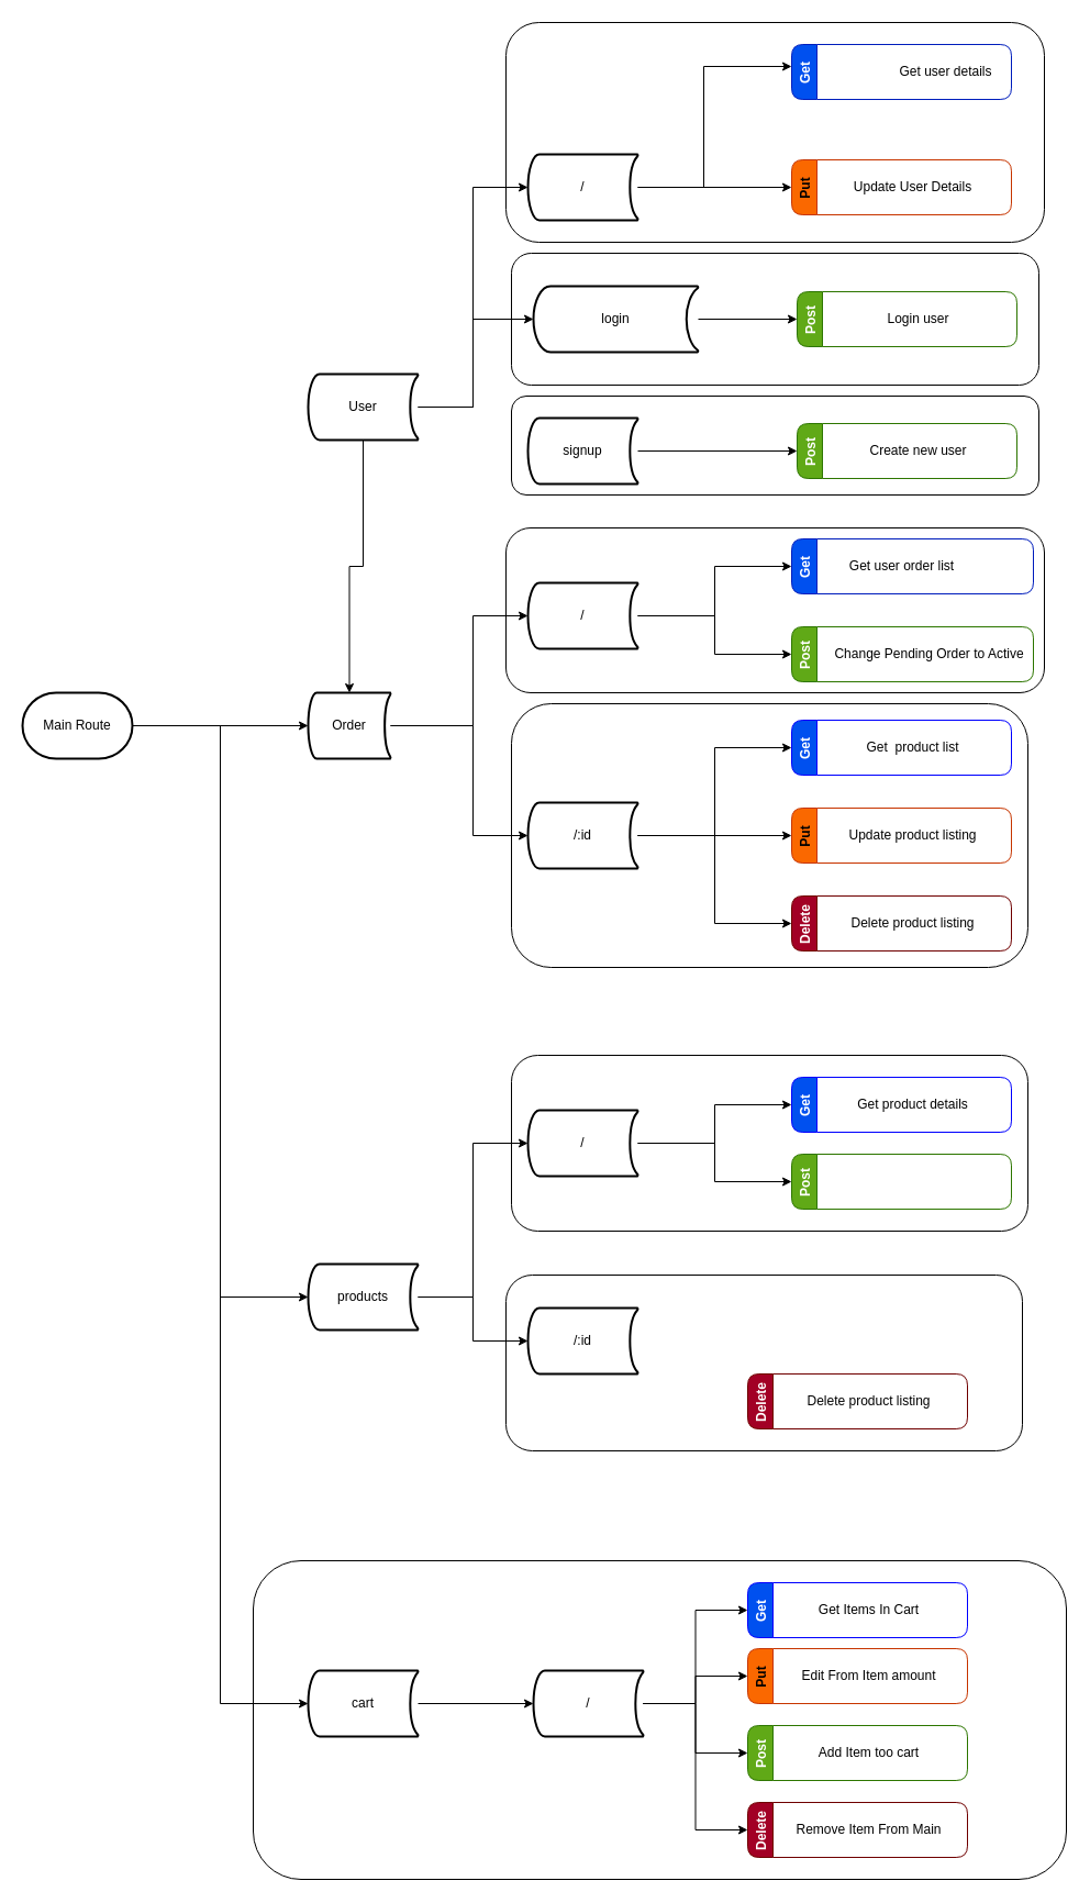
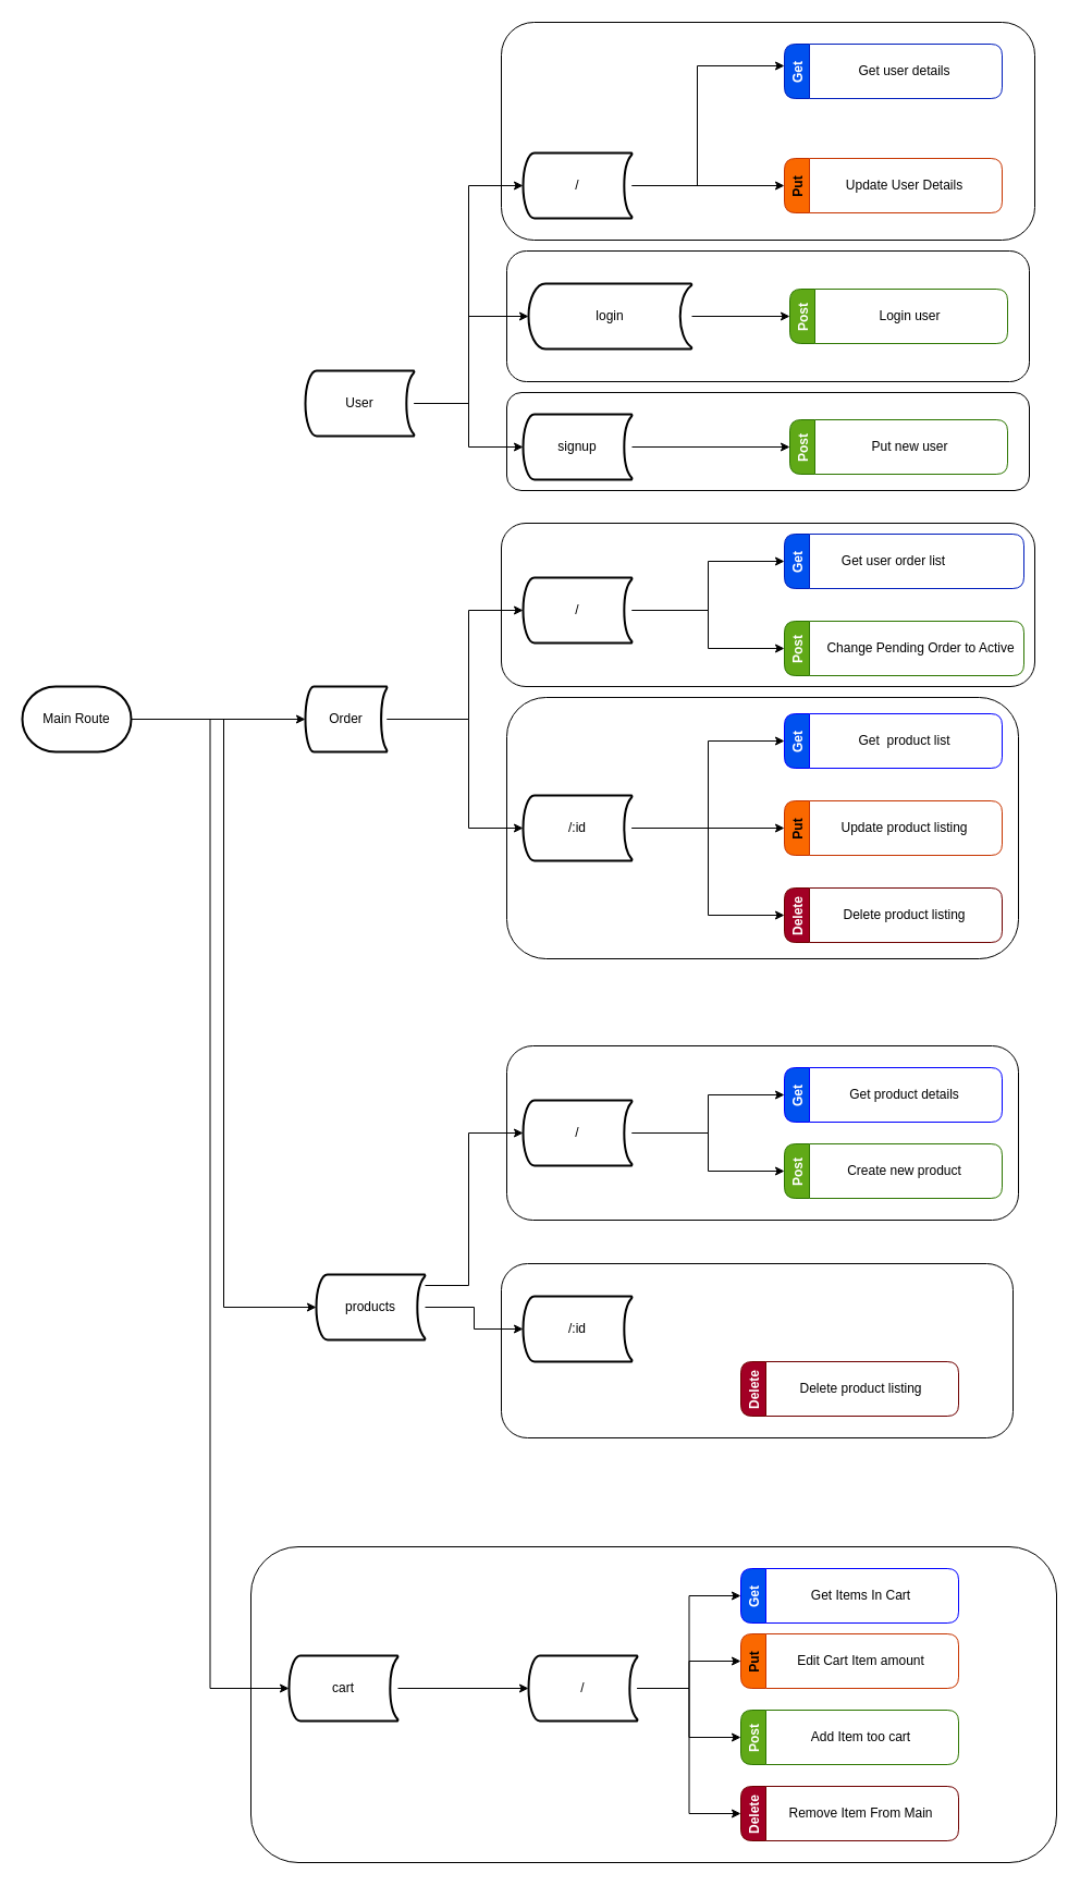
  <mxCell id="0" />
  <mxCell id="1" parent="0" />
  <mxCell id="2" value="" style="rounded=1;whiteSpace=wrap;html=1;" vertex="1" parent="1"><mxGeometry x="230" y="1420" width="740" height="290" as="geometry" /></mxCell>
  <mxCell id="3" value="" style="rounded=1;whiteSpace=wrap;html=1;" vertex="1" parent="1"><mxGeometry x="460" y="1160" width="470" height="160" as="geometry" /></mxCell>
  <mxCell id="4" value="" style="rounded=1;whiteSpace=wrap;html=1;" vertex="1" parent="1"><mxGeometry x="465" y="960" width="470" height="160" as="geometry" /></mxCell>
  <mxCell id="5" value="" style="rounded=1;whiteSpace=wrap;html=1;" vertex="1" parent="1"><mxGeometry x="465" y="360" width="480" height="90" as="geometry" /></mxCell>
  <mxCell id="6" value="" style="rounded=1;whiteSpace=wrap;html=1;" vertex="1" parent="1"><mxGeometry x="465" y="230" width="480" height="120" as="geometry" /></mxCell>
  <mxCell id="7" value="" style="rounded=1;whiteSpace=wrap;html=1;" vertex="1" parent="1"><mxGeometry x="460" y="20" width="490" height="200" as="geometry" /></mxCell>
  <mxCell id="8" value="" style="rounded=1;whiteSpace=wrap;html=1;" vertex="1" parent="1"><mxGeometry x="465" y="640" width="470" height="240" as="geometry" /></mxCell>
  <mxCell id="9" value="" style="rounded=1;whiteSpace=wrap;html=1;" vertex="1" parent="1"><mxGeometry x="460" y="480" width="490" height="150" as="geometry" /></mxCell>
  <mxCell id="10" style="edgeStyle=orthogonalEdgeStyle;rounded=0;orthogonalLoop=1;jettySize=auto;html=1;entryX=0;entryY=0.5;entryDx=0;entryDy=0;entryPerimeter=0;" edge="1" parent="1" source="13" target="20"><mxGeometry relative="1" as="geometry"><Array as="points"><mxPoint x="280" y="660" /></Array></mxGeometry></mxCell>
  <mxCell id="11" style="edgeStyle=orthogonalEdgeStyle;rounded=0;orthogonalLoop=1;jettySize=auto;html=1;entryX=0;entryY=0.5;entryDx=0;entryDy=0;entryPerimeter=0;" edge="1" parent="1" source="13" target="23"><mxGeometry relative="1" as="geometry" /></mxCell>
  <mxCell id="12" style="edgeStyle=orthogonalEdgeStyle;rounded=0;orthogonalLoop=1;jettySize=auto;html=1;entryX=0;entryY=0.5;entryDx=0;entryDy=0;entryPerimeter=0;" edge="1" parent="1" source="13" target="67"><mxGeometry relative="1" as="geometry" /></mxCell>
  <mxCell id="13" value="Main Route" style="strokeWidth=2;html=1;shape=mxgraph.flowchart.terminator;whiteSpace=wrap;" vertex="1" parent="1"><mxGeometry x="20" y="630" width="100" height="60" as="geometry" /></mxCell>
  <mxCell id="14" value="" style="edgeStyle=orthogonalEdgeStyle;rounded=0;orthogonalLoop=1;jettySize=auto;html=1;" edge="1" parent="1" source="17" target="25"><mxGeometry relative="1" as="geometry"><Array as="points"><mxPoint x="430" y="370" /><mxPoint x="430" y="290" /></Array></mxGeometry></mxCell>
- <mxCell id="15" value="" style="edgeStyle=orthogonalEdgeStyle;rounded=0;orthogonalLoop=1;jettySize=auto;html=1;" edge="1" parent="1" source="17" target="20"><mxGeometry relative="1" as="geometry" /></mxCell>
+ <mxCell id="15" value="" style="edgeStyle=orthogonalEdgeStyle;rounded=0;orthogonalLoop=1;jettySize=auto;html=1;" edge="1" parent="1" source="17" target="27"><mxGeometry relative="1" as="geometry" /></mxCell>
  <mxCell id="16" value="" style="edgeStyle=orthogonalEdgeStyle;rounded=0;orthogonalLoop=1;jettySize=auto;html=1;" edge="1" parent="1" source="17" target="33"><mxGeometry relative="1" as="geometry"><Array as="points"><mxPoint x="430" y="370" /><mxPoint x="430" y="170" /></Array></mxGeometry></mxCell>
  <mxCell id="17" value="User" style="strokeWidth=2;html=1;shape=mxgraph.flowchart.stored_data;whiteSpace=wrap;" vertex="1" parent="1"><mxGeometry x="280" y="340" width="100" height="60" as="geometry" /></mxCell>
  <mxCell id="18" value="" style="edgeStyle=orthogonalEdgeStyle;rounded=0;orthogonalLoop=1;jettySize=auto;html=1;entryX=0;entryY=0.5;entryDx=0;entryDy=0;entryPerimeter=0;" edge="1" parent="1" source="20" target="44"><mxGeometry relative="1" as="geometry"><mxPoint x="490" y="560" as="targetPoint" /><Array as="points"><mxPoint x="430" y="660" /><mxPoint x="430" y="560" /></Array></mxGeometry></mxCell>
  <mxCell id="19" value="" style="edgeStyle=orthogonalEdgeStyle;rounded=0;orthogonalLoop=1;jettySize=auto;html=1;" edge="1" parent="1" source="20" target="48"><mxGeometry relative="1" as="geometry"><Array as="points"><mxPoint x="430" y="660" /><mxPoint x="430" y="760" /></Array></mxGeometry></mxCell>
  <mxCell id="20" value="Order" style="strokeWidth=2;html=1;shape=mxgraph.flowchart.stored_data;whiteSpace=wrap;" vertex="1" parent="1"><mxGeometry x="280" y="630" width="75" height="60" as="geometry" /></mxCell>
  <mxCell id="21" value="" style="edgeStyle=orthogonalEdgeStyle;rounded=0;orthogonalLoop=1;jettySize=auto;html=1;" edge="1" parent="1" source="23" target="30"><mxGeometry relative="1" as="geometry"><Array as="points"><mxPoint x="430" y="1180" /><mxPoint x="430" y="1040" /></Array></mxGeometry></mxCell>
  <mxCell id="22" value="" style="edgeStyle=orthogonalEdgeStyle;rounded=0;orthogonalLoop=1;jettySize=auto;html=1;" edge="1" parent="1" source="23" target="59"><mxGeometry relative="1" as="geometry" /></mxCell>
- <mxCell id="23" value="products" style="strokeWidth=2;html=1;shape=mxgraph.flowchart.stored_data;whiteSpace=wrap;" vertex="1" parent="1"><mxGeometry x="280" y="1150" width="100" height="60" as="geometry" /></mxCell>
+ <mxCell id="23" value="products" style="strokeWidth=2;html=1;shape=mxgraph.flowchart.stored_data;whiteSpace=wrap;" vertex="1" parent="1"><mxGeometry x="290" y="1170" width="100" height="60" as="geometry" /></mxCell>
  <mxCell id="24" style="edgeStyle=orthogonalEdgeStyle;rounded=0;orthogonalLoop=1;jettySize=auto;html=1;entryX=0;entryY=0.5;entryDx=0;entryDy=0;" edge="1" parent="1" source="25" target="36"><mxGeometry relative="1" as="geometry" /></mxCell>
  <mxCell id="25" value="login" style="strokeWidth=2;html=1;shape=mxgraph.flowchart.stored_data;whiteSpace=wrap;" vertex="1" parent="1"><mxGeometry x="485" y="260" width="150" height="60" as="geometry" /></mxCell>
  <mxCell id="26" style="edgeStyle=orthogonalEdgeStyle;rounded=0;orthogonalLoop=1;jettySize=auto;html=1;entryX=0;entryY=0.5;entryDx=0;entryDy=0;" edge="1" parent="1" source="27" target="40"><mxGeometry relative="1" as="geometry" /></mxCell>
  <mxCell id="27" value="signup" style="strokeWidth=2;html=1;shape=mxgraph.flowchart.stored_data;whiteSpace=wrap;" vertex="1" parent="1"><mxGeometry x="480" y="380" width="100" height="60" as="geometry" /></mxCell>
  <mxCell id="28" style="edgeStyle=orthogonalEdgeStyle;rounded=0;orthogonalLoop=1;jettySize=auto;html=1;entryX=0;entryY=0.5;entryDx=0;entryDy=0;" edge="1" parent="1" source="30" target="62"><mxGeometry relative="1" as="geometry" /></mxCell>
  <mxCell id="29" style="edgeStyle=orthogonalEdgeStyle;rounded=0;orthogonalLoop=1;jettySize=auto;html=1;" edge="1" parent="1" source="30" target="64"><mxGeometry relative="1" as="geometry" /></mxCell>
  <mxCell id="30" value="/" style="strokeWidth=2;html=1;shape=mxgraph.flowchart.stored_data;whiteSpace=wrap;" vertex="1" parent="1"><mxGeometry x="480" y="1010" width="100" height="60" as="geometry" /></mxCell>
  <mxCell id="31" style="edgeStyle=orthogonalEdgeStyle;rounded=0;orthogonalLoop=1;jettySize=auto;html=1;" edge="1" parent="1" source="33" target="34"><mxGeometry relative="1" as="geometry"><mxPoint x="690" y="70" as="targetPoint" /><Array as="points"><mxPoint x="640" y="170" /><mxPoint x="640" y="60" /></Array></mxGeometry></mxCell>
  <mxCell id="32" style="edgeStyle=orthogonalEdgeStyle;rounded=0;orthogonalLoop=1;jettySize=auto;html=1;entryX=0;entryY=0.5;entryDx=0;entryDy=0;" edge="1" parent="1" source="33" target="38"><mxGeometry relative="1" as="geometry"><mxPoint x="720" y="170" as="targetPoint" /></mxGeometry></mxCell>
  <mxCell id="33" value="/" style="strokeWidth=2;html=1;shape=mxgraph.flowchart.stored_data;whiteSpace=wrap;" vertex="1" parent="1"><mxGeometry x="480" y="140" width="100" height="60" as="geometry" /></mxCell>
  <mxCell id="34" value="Get" style="swimlane;horizontal=0;fillColor=#0050ef;fontColor=#ffffff;strokeColor=#001DBC;rounded=1;" vertex="1" parent="1"><mxGeometry x="720" y="40" width="200" height="50" as="geometry" /></mxCell>
- <mxCell id="35" value="Get user details" style="text;html=1;align=center;verticalAlign=middle;resizable=0;points=[];autosize=1;strokeColor=none;fillColor=none;" vertex="1" parent="34"><mxGeometry x="90" y="15" width="100" height="20" as="geometry" /></mxCell>
+ <mxCell id="35" value="Get user details" style="text;html=1;align=center;verticalAlign=middle;resizable=0;points=[];autosize=1;strokeColor=none;fillColor=none;" vertex="1" parent="34"><mxGeometry x="60" y="15" width="100" height="20" as="geometry" /></mxCell>
  <mxCell id="36" value="Post" style="swimlane;horizontal=0;fillColor=#60a917;fontColor=#ffffff;strokeColor=#2D7600;startSize=23;rounded=1;" vertex="1" parent="1"><mxGeometry x="725" y="265" width="200" height="50" as="geometry" /></mxCell>
  <mxCell id="37" value="Login user" style="text;html=1;align=center;verticalAlign=middle;resizable=0;points=[];autosize=1;strokeColor=none;fillColor=none;" vertex="1" parent="36"><mxGeometry x="75" y="15" width="70" height="20" as="geometry" /></mxCell>
  <mxCell id="38" value="Put" style="swimlane;horizontal=0;fillColor=#fa6800;fontColor=#000000;strokeColor=#C73500;startSize=23;rounded=1;" vertex="1" parent="1"><mxGeometry x="720" y="145" width="200" height="50" as="geometry" /></mxCell>
  <mxCell id="39" value="Update User Details" style="text;html=1;align=center;verticalAlign=middle;resizable=0;points=[];autosize=1;strokeColor=none;fillColor=none;" vertex="1" parent="38"><mxGeometry x="50" y="15" width="120" height="20" as="geometry" /></mxCell>
  <mxCell id="40" value="Post" style="swimlane;horizontal=0;fillColor=#60a917;fontColor=#ffffff;strokeColor=#2D7600;startSize=23;rounded=1;" vertex="1" parent="1"><mxGeometry x="725" y="385" width="200" height="50" as="geometry" /></mxCell>
- <mxCell id="41" value="Create new user" style="text;html=1;align=center;verticalAlign=middle;resizable=0;points=[];autosize=1;strokeColor=none;fillColor=none;" vertex="1" parent="40"><mxGeometry x="60" y="15" width="100" height="20" as="geometry" /></mxCell>
+ <mxCell id="41" value="Put new user" style="text;html=1;align=center;verticalAlign=middle;resizable=0;points=[];autosize=1;strokeColor=none;fillColor=none;" vertex="1" parent="40"><mxGeometry x="60" y="15" width="100" height="20" as="geometry" /></mxCell>
  <mxCell id="42" style="edgeStyle=orthogonalEdgeStyle;rounded=0;orthogonalLoop=1;jettySize=auto;html=1;entryX=0;entryY=0.5;entryDx=0;entryDy=0;" edge="1" parent="1" source="44" target="49"><mxGeometry relative="1" as="geometry" /></mxCell>
  <mxCell id="43" style="edgeStyle=orthogonalEdgeStyle;rounded=0;orthogonalLoop=1;jettySize=auto;html=1;entryX=0;entryY=0.5;entryDx=0;entryDy=0;" edge="1" parent="1" source="44" target="51"><mxGeometry relative="1" as="geometry" /></mxCell>
  <mxCell id="44" value="/" style="strokeWidth=2;html=1;shape=mxgraph.flowchart.stored_data;whiteSpace=wrap;" vertex="1" parent="1"><mxGeometry x="480" y="530" width="100" height="60" as="geometry" /></mxCell>
  <mxCell id="45" style="edgeStyle=orthogonalEdgeStyle;rounded=0;orthogonalLoop=1;jettySize=auto;html=1;entryX=0;entryY=0.5;entryDx=0;entryDy=0;" edge="1" parent="1" source="48" target="53"><mxGeometry relative="1" as="geometry"><mxPoint x="760" y="760" as="targetPoint" /></mxGeometry></mxCell>
  <mxCell id="46" style="edgeStyle=orthogonalEdgeStyle;rounded=0;orthogonalLoop=1;jettySize=auto;html=1;entryX=0;entryY=0.5;entryDx=0;entryDy=0;" edge="1" parent="1" source="48" target="55"><mxGeometry relative="1" as="geometry" /></mxCell>
  <mxCell id="47" style="edgeStyle=orthogonalEdgeStyle;rounded=0;orthogonalLoop=1;jettySize=auto;html=1;entryX=0;entryY=0.5;entryDx=0;entryDy=0;" edge="1" parent="1" source="48" target="57"><mxGeometry relative="1" as="geometry" /></mxCell>
  <mxCell id="48" value="/:id" style="strokeWidth=2;html=1;shape=mxgraph.flowchart.stored_data;whiteSpace=wrap;" vertex="1" parent="1"><mxGeometry x="480" y="730" width="100" height="60" as="geometry" /></mxCell>
  <mxCell id="49" value="Get" style="swimlane;horizontal=0;fillColor=#0050ef;fontColor=#ffffff;strokeColor=#001DBC;rounded=1;" vertex="1" parent="1"><mxGeometry x="720" y="490" width="220" height="50" as="geometry" /></mxCell>
  <mxCell id="50" value="Get user order list" style="text;html=1;align=center;verticalAlign=middle;resizable=0;points=[];autosize=1;strokeColor=none;fillColor=none;" vertex="1" parent="49"><mxGeometry x="45" y="15" width="110" height="20" as="geometry" /></mxCell>
  <mxCell id="51" value="Post" style="swimlane;horizontal=0;fillColor=#60a917;fontColor=#ffffff;strokeColor=#2D7600;startSize=23;rounded=1;" vertex="1" parent="1"><mxGeometry x="720" y="570" width="220" height="50" as="geometry" /></mxCell>
  <mxCell id="52" value="Change Pending Order to Active" style="text;html=1;align=center;verticalAlign=middle;resizable=0;points=[];autosize=1;strokeColor=none;fillColor=none;" vertex="1" parent="51"><mxGeometry x="30" y="15" width="190" height="20" as="geometry" /></mxCell>
  <mxCell id="53" value="Get" style="swimlane;horizontal=0;fillColor=#0050ef;fontColor=#ffffff;strokeColor=#0000FF;rounded=1;" vertex="1" parent="1"><mxGeometry x="720" y="655" width="200" height="50" as="geometry" /></mxCell>
  <mxCell id="54" value="Get&amp;nbsp; product list" style="text;html=1;align=center;verticalAlign=middle;resizable=0;points=[];autosize=1;strokeColor=none;fillColor=none;" vertex="1" parent="53"><mxGeometry x="60" y="15" width="100" height="20" as="geometry" /></mxCell>
  <mxCell id="55" value="Put" style="swimlane;horizontal=0;fillColor=#fa6800;fontColor=#000000;strokeColor=#C73500;startSize=23;rounded=1;" vertex="1" parent="1"><mxGeometry x="720" y="735" width="200" height="50" as="geometry" /></mxCell>
  <mxCell id="56" value="Update product listing" style="text;html=1;align=center;verticalAlign=middle;resizable=0;points=[];autosize=1;strokeColor=none;fillColor=none;rounded=1;" vertex="1" parent="55"><mxGeometry x="45" y="15" width="130" height="20" as="geometry" /></mxCell>
  <mxCell id="57" value="Delete" style="swimlane;horizontal=0;fillColor=#a20025;fontColor=#ffffff;strokeColor=#6F0000;startSize=23;rounded=1;" vertex="1" parent="1"><mxGeometry x="720" y="815" width="200" height="50" as="geometry" /></mxCell>
  <mxCell id="58" value="Delete product listing" style="text;html=1;align=center;verticalAlign=middle;resizable=0;points=[];autosize=1;strokeColor=none;fillColor=none;" vertex="1" parent="57"><mxGeometry x="45" y="15" width="130" height="20" as="geometry" /></mxCell>
  <mxCell id="59" value="/:id" style="strokeWidth=2;html=1;shape=mxgraph.flowchart.stored_data;whiteSpace=wrap;" vertex="1" parent="1"><mxGeometry x="480" y="1190" width="100" height="60" as="geometry" /></mxCell>
  <mxCell id="60" value="Delete" style="swimlane;horizontal=0;fillColor=#a20025;fontColor=#ffffff;strokeColor=#6F0000;startSize=23;rounded=1;" vertex="1" parent="1"><mxGeometry x="680" y="1250" width="200" height="50" as="geometry" /></mxCell>
  <mxCell id="61" value="Delete product listing" style="text;html=1;align=center;verticalAlign=middle;resizable=0;points=[];autosize=1;strokeColor=none;fillColor=none;" vertex="1" parent="60"><mxGeometry x="45" y="15" width="130" height="20" as="geometry" /></mxCell>
  <mxCell id="62" value="Get" style="swimlane;horizontal=0;fillColor=#0050ef;fontColor=#ffffff;strokeColor=#0000FF;rounded=1;" vertex="1" parent="1"><mxGeometry x="720" y="980" width="200" height="50" as="geometry" /></mxCell>
  <mxCell id="63" value="Get product details" style="text;html=1;align=center;verticalAlign=middle;resizable=0;points=[];autosize=1;strokeColor=none;fillColor=none;" vertex="1" parent="62"><mxGeometry x="50" y="15" width="120" height="20" as="geometry" /></mxCell>
  <mxCell id="64" value="Post" style="swimlane;horizontal=0;fillColor=#60a917;fontColor=#ffffff;strokeColor=#2D7600;startSize=23;rounded=1;" vertex="1" parent="1"><mxGeometry x="720" y="1050" width="200" height="50" as="geometry" /></mxCell>
+ <mxCell id="65" value="Create new product" style="text;html=1;align=center;verticalAlign=middle;resizable=0;points=[];autosize=1;strokeColor=none;fillColor=none;" vertex="1" parent="64"><mxGeometry x="50" y="15" width="120" height="20" as="geometry" /></mxCell>
  <mxCell id="66" style="edgeStyle=orthogonalEdgeStyle;rounded=0;orthogonalLoop=1;jettySize=auto;html=1;entryX=0;entryY=0.5;entryDx=0;entryDy=0;entryPerimeter=0;" edge="1" parent="1" source="67" target="72"><mxGeometry relative="1" as="geometry" /></mxCell>
- <mxCell id="67" value="cart" style="strokeWidth=2;html=1;shape=mxgraph.flowchart.stored_data;whiteSpace=wrap;" vertex="1" parent="1"><mxGeometry x="280" y="1520" width="100" height="60" as="geometry" /></mxCell>
+ <mxCell id="67" value="cart" style="strokeWidth=2;html=1;shape=mxgraph.flowchart.stored_data;whiteSpace=wrap;" vertex="1" parent="1"><mxGeometry x="265" y="1520" width="100" height="60" as="geometry" /></mxCell>
  <mxCell id="68" style="edgeStyle=orthogonalEdgeStyle;rounded=0;orthogonalLoop=1;jettySize=auto;html=1;entryX=0;entryY=0.5;entryDx=0;entryDy=0;" edge="1" parent="1" source="72" target="73"><mxGeometry relative="1" as="geometry" /></mxCell>
  <mxCell id="69" style="edgeStyle=orthogonalEdgeStyle;rounded=0;orthogonalLoop=1;jettySize=auto;html=1;entryX=0;entryY=0.5;entryDx=0;entryDy=0;" edge="1" parent="1" source="72" target="79"><mxGeometry relative="1" as="geometry" /></mxCell>
  <mxCell id="70" style="edgeStyle=orthogonalEdgeStyle;rounded=0;orthogonalLoop=1;jettySize=auto;html=1;entryX=0;entryY=0.5;entryDx=0;entryDy=0;" edge="1" parent="1" source="72" target="77"><mxGeometry relative="1" as="geometry" /></mxCell>
  <mxCell id="71" style="edgeStyle=orthogonalEdgeStyle;rounded=0;orthogonalLoop=1;jettySize=auto;html=1;entryX=0;entryY=0.5;entryDx=0;entryDy=0;" edge="1" parent="1" source="72" target="75"><mxGeometry relative="1" as="geometry" /></mxCell>
  <mxCell id="72" value="/" style="strokeWidth=2;html=1;shape=mxgraph.flowchart.stored_data;whiteSpace=wrap;" vertex="1" parent="1"><mxGeometry x="485" y="1520" width="100" height="60" as="geometry" /></mxCell>
  <mxCell id="73" value="Get" style="swimlane;horizontal=0;fillColor=#0050ef;fontColor=#ffffff;strokeColor=#0000FF;rounded=1;" vertex="1" parent="1"><mxGeometry x="680" y="1440" width="200" height="50" as="geometry" /></mxCell>
  <mxCell id="74" value="Get Items In Cart" style="text;html=1;align=center;verticalAlign=middle;resizable=0;points=[];autosize=1;strokeColor=none;fillColor=none;" vertex="1" parent="73"><mxGeometry x="55" y="15" width="110" height="20" as="geometry" /></mxCell>
  <mxCell id="75" value="Delete" style="swimlane;horizontal=0;fillColor=#a20025;fontColor=#ffffff;strokeColor=#6F0000;startSize=23;rounded=1;" vertex="1" parent="1"><mxGeometry x="680" y="1640" width="200" height="50" as="geometry" /></mxCell>
  <mxCell id="76" value="Remove Item From Main" style="text;html=1;align=center;verticalAlign=middle;resizable=0;points=[];autosize=1;strokeColor=none;fillColor=none;" vertex="1" parent="75"><mxGeometry x="40" y="15" width="140" height="20" as="geometry" /></mxCell>
  <mxCell id="77" value="Post" style="swimlane;horizontal=0;fillColor=#60a917;fontColor=#ffffff;strokeColor=#2D7600;startSize=23;rounded=1;" vertex="1" parent="1"><mxGeometry x="680" y="1570" width="200" height="50" as="geometry" /></mxCell>
  <mxCell id="78" value="Add Item too cart" style="text;html=1;align=center;verticalAlign=middle;resizable=0;points=[];autosize=1;strokeColor=none;fillColor=none;" vertex="1" parent="77"><mxGeometry x="55" y="15" width="110" height="20" as="geometry" /></mxCell>
  <mxCell id="79" value="Put" style="swimlane;horizontal=0;fillColor=#fa6800;fontColor=#000000;strokeColor=#C73500;startSize=23;rounded=1;" vertex="1" parent="1"><mxGeometry x="680" y="1500" width="200" height="50" as="geometry" /></mxCell>
- <mxCell id="80" value="Edit From Item amount" style="text;html=1;align=center;verticalAlign=middle;resizable=0;points=[];autosize=1;strokeColor=none;fillColor=none;rounded=1;" vertex="1" parent="79"><mxGeometry x="45" y="15" width="130" height="20" as="geometry" /></mxCell>
+ <mxCell id="80" value="Edit Cart Item amount" style="text;html=1;align=center;verticalAlign=middle;resizable=0;points=[];autosize=1;strokeColor=none;fillColor=none;rounded=1;" vertex="1" parent="79"><mxGeometry x="45" y="15" width="130" height="20" as="geometry" /></mxCell>
